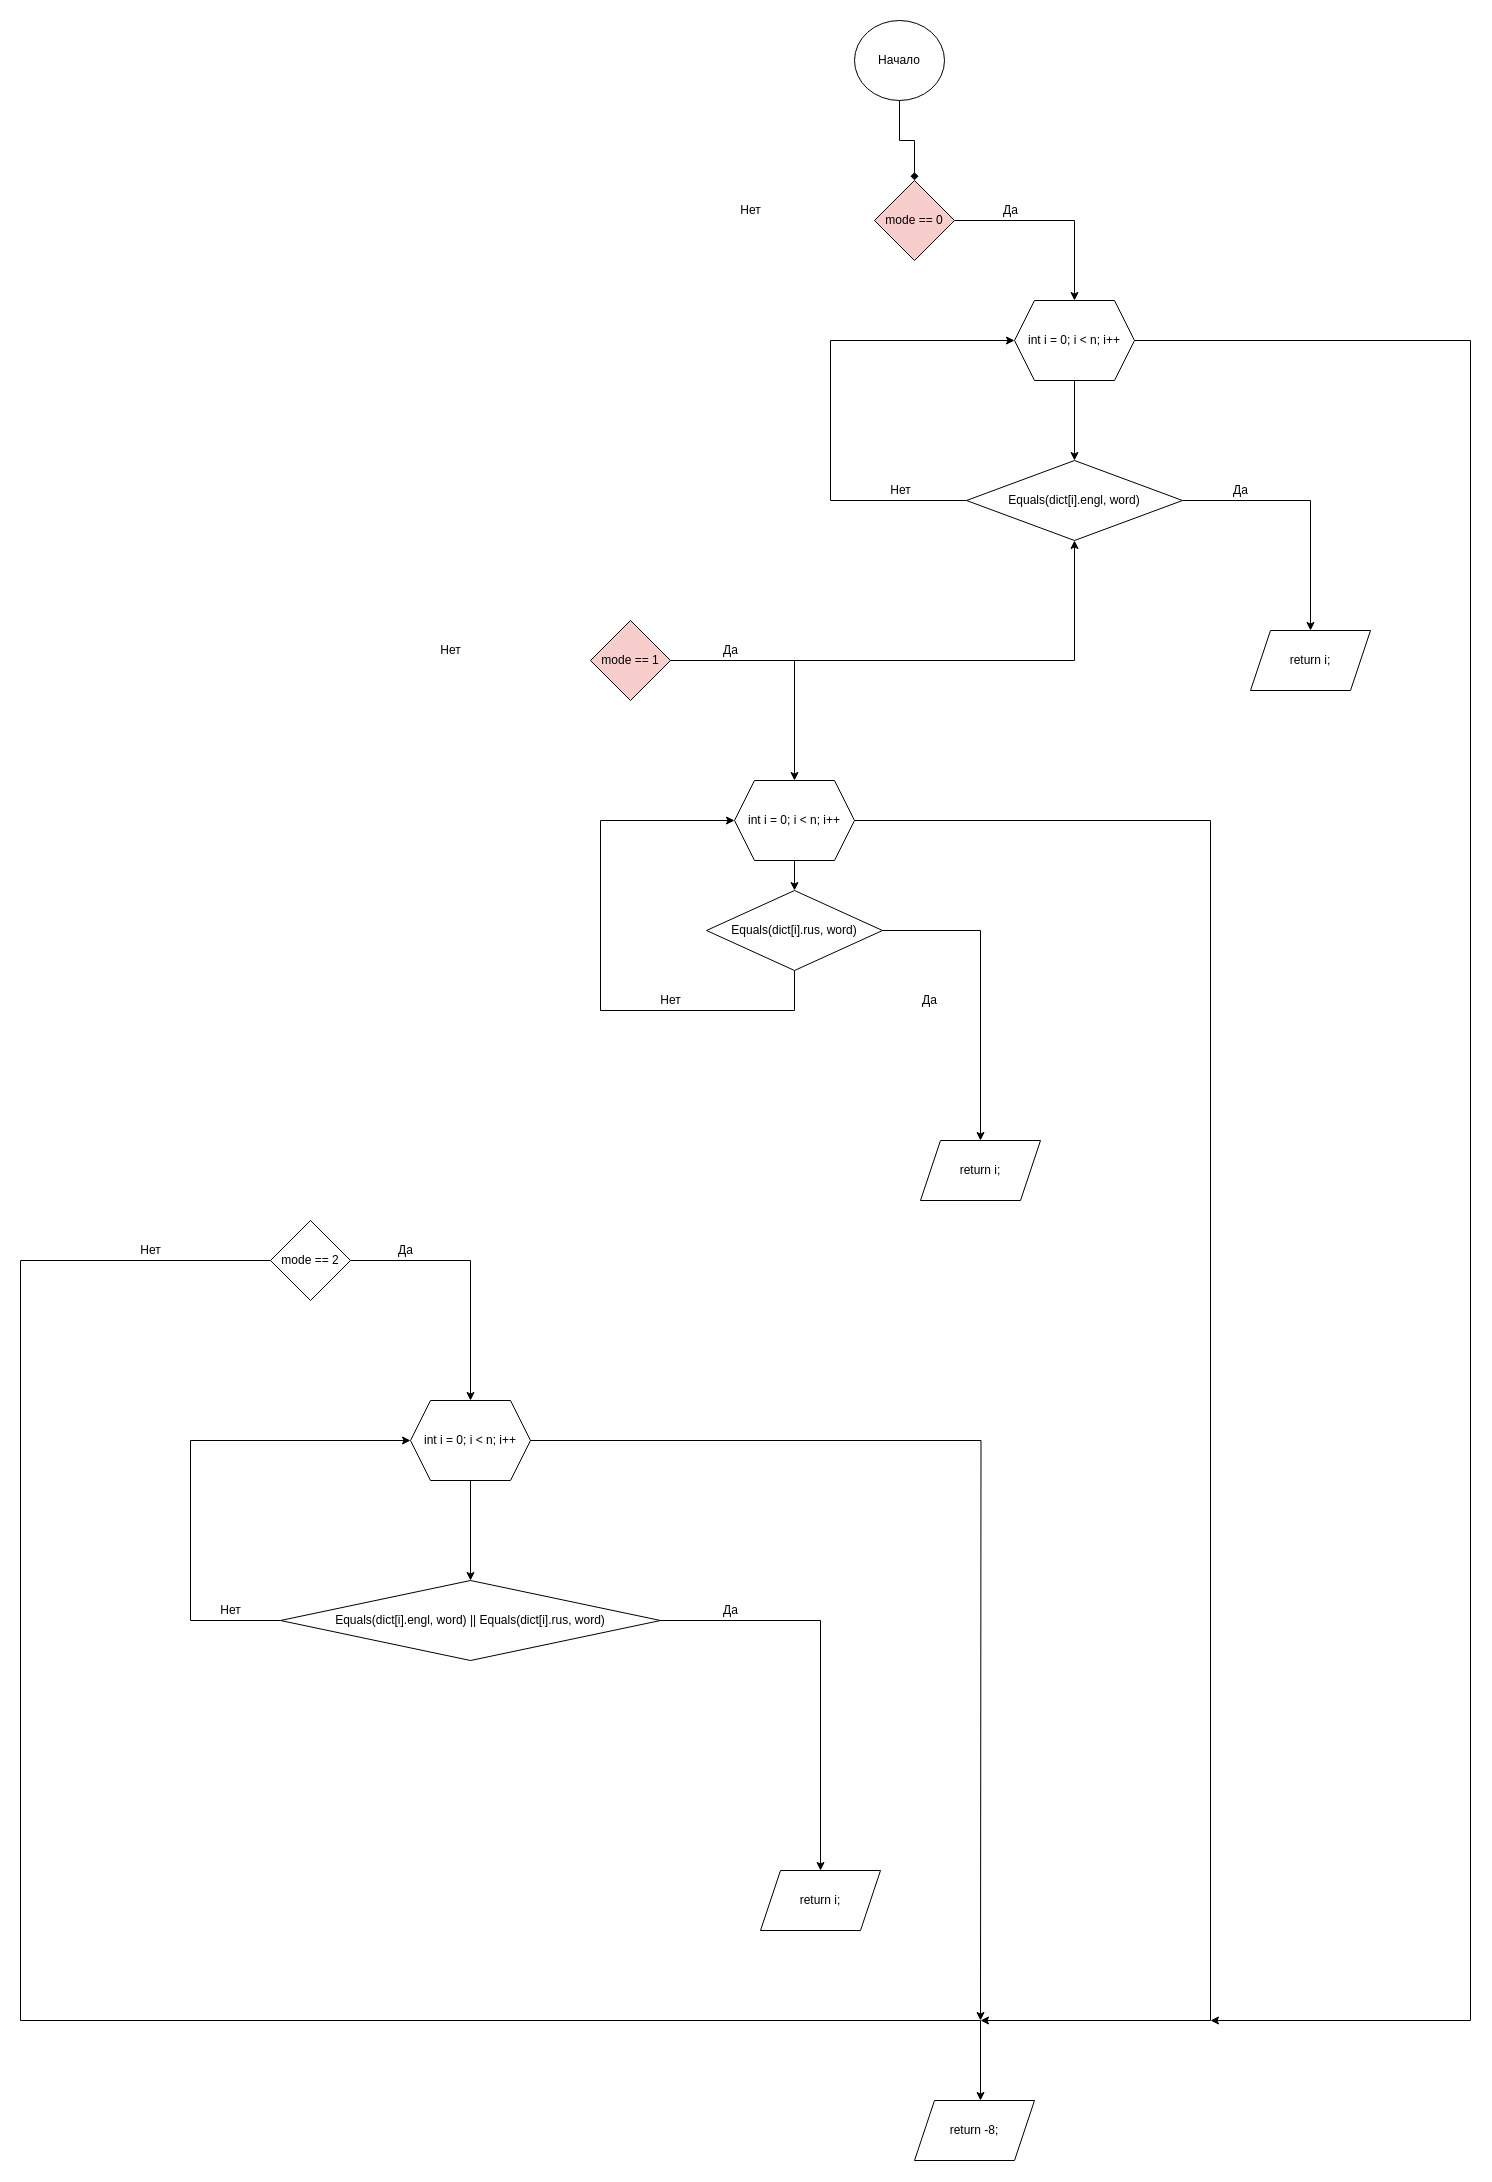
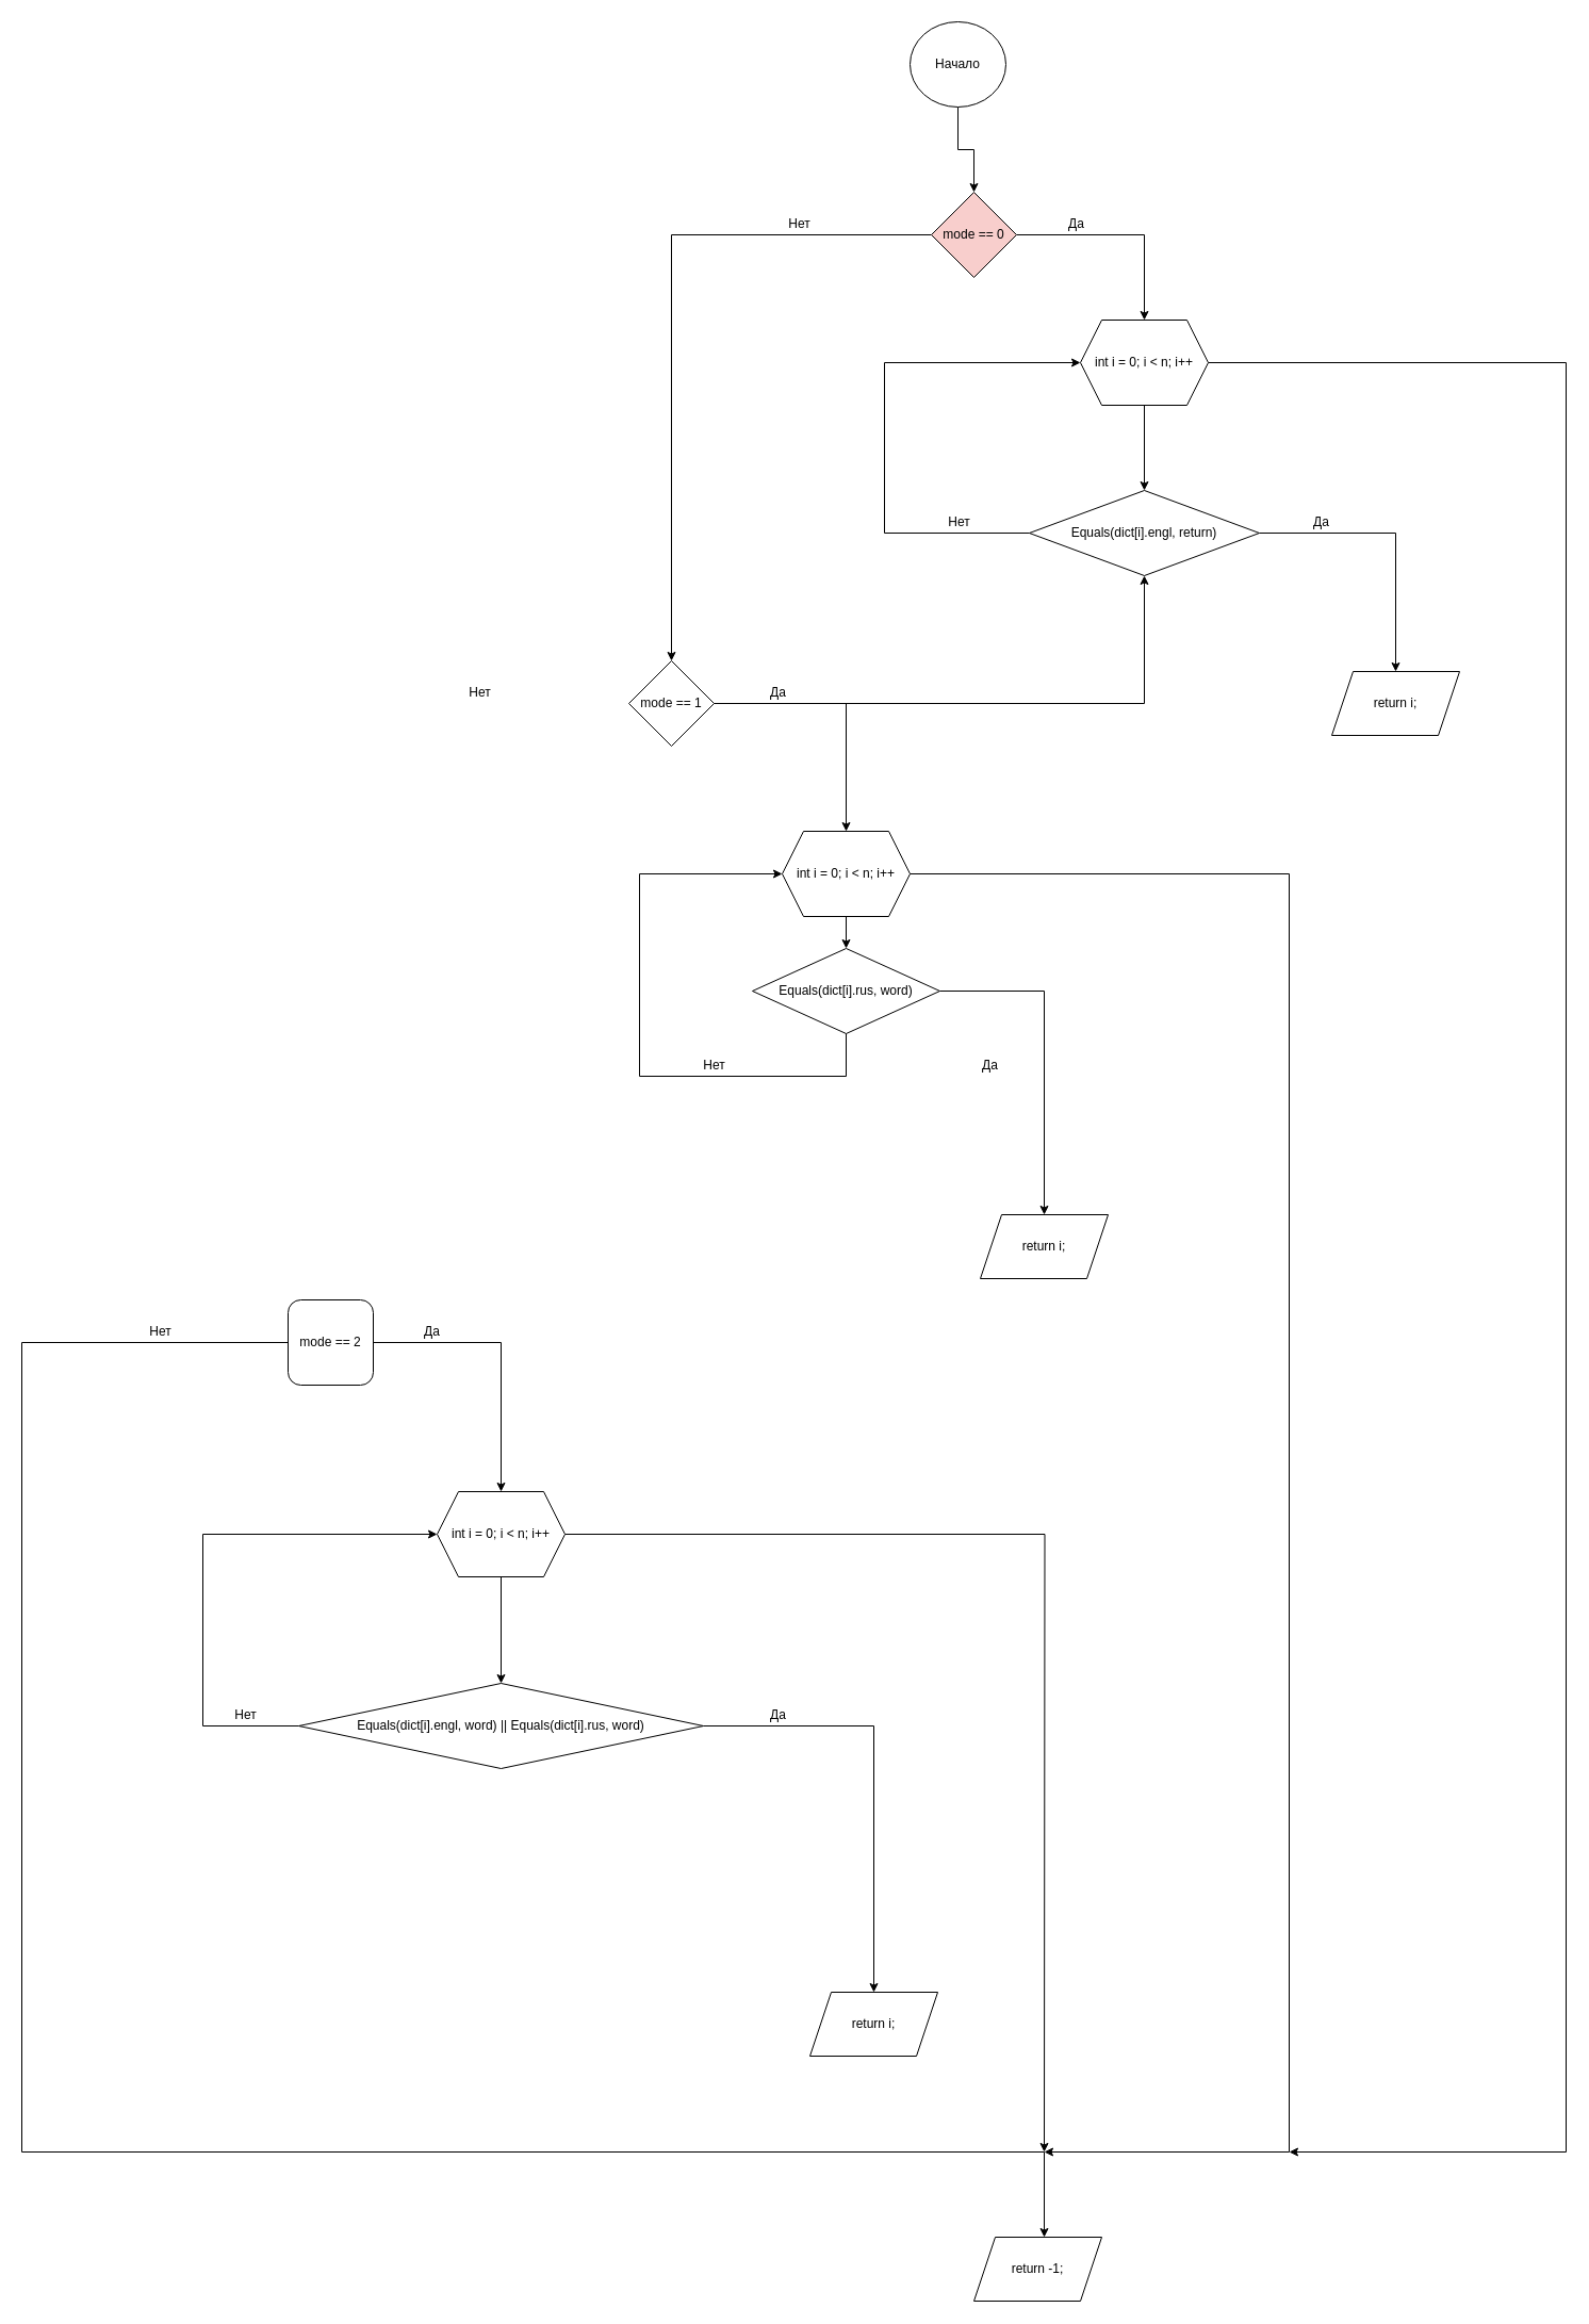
  <mxCell id="0" />
  <mxCell id="1" parent="0" />
- <mxCell id="2" value="" style="edgeStyle=orthogonalEdgeStyle;rounded=0;orthogonalLoop=1;jettySize=auto;html=1;endArrow=diamond;" edge="1" parent="1" source="3" target="6"><mxGeometry relative="1" as="geometry" /></mxCell>
+ <mxCell id="2" value="" style="edgeStyle=orthogonalEdgeStyle;rounded=0;orthogonalLoop=1;jettySize=auto;html=1;" edge="1" parent="1" source="3" target="6"><mxGeometry relative="1" as="geometry" /></mxCell>
  <mxCell id="3" value="Начало" style="ellipse;whiteSpace=wrap;html=1;" vertex="1" parent="1"><mxGeometry x="854" y="20" width="90" height="80" as="geometry" /></mxCell>
  <mxCell id="4" value="" style="edgeStyle=orthogonalEdgeStyle;rounded=0;orthogonalLoop=1;jettySize=auto;html=1;" edge="1" parent="1" source="6" target="9"><mxGeometry relative="1" as="geometry" /></mxCell>
+ <mxCell id="5" value="" style="edgeStyle=orthogonalEdgeStyle;rounded=0;orthogonalLoop=1;jettySize=auto;html=1;" edge="1" parent="1" source="6" target="19"><mxGeometry relative="1" as="geometry" /></mxCell>
  <mxCell id="6" value="mode == 0" style="rhombus;whiteSpace=wrap;html=1;fillColor=#f8cecc;" vertex="1" parent="1"><mxGeometry x="874" y="180" width="80" height="80" as="geometry" /></mxCell>
  <mxCell id="7" value="" style="edgeStyle=orthogonalEdgeStyle;rounded=0;orthogonalLoop=1;jettySize=auto;html=1;" edge="1" parent="1" source="9" target="13"><mxGeometry relative="1" as="geometry" /></mxCell>
  <mxCell id="8" style="edgeStyle=orthogonalEdgeStyle;rounded=0;orthogonalLoop=1;jettySize=auto;html=1;" edge="1" parent="1" source="9"><mxGeometry relative="1" as="geometry"><mxPoint x="1210" y="2020" as="targetPoint" /><Array as="points"><mxPoint x="1470" y="340" /><mxPoint x="1470" y="2020" /></Array></mxGeometry></mxCell>
  <mxCell id="9" value="int i = 0; i &lt; n; i++" style="shape=hexagon;perimeter=hexagonPerimeter2;whiteSpace=wrap;html=1;fixedSize=1;" vertex="1" parent="1"><mxGeometry x="1014" y="300" width="120" height="80" as="geometry" /></mxCell>
  <mxCell id="10" value="Да" style="text;html=1;align=center;verticalAlign=middle;resizable=0;points=[];autosize=1;strokeColor=none;fillColor=none;" vertex="1" parent="1"><mxGeometry x="995" y="200" width="30" height="20" as="geometry" /></mxCell>
  <mxCell id="11" value="" style="edgeStyle=orthogonalEdgeStyle;rounded=0;orthogonalLoop=1;jettySize=auto;html=1;" edge="1" parent="1" source="13" target="14"><mxGeometry relative="1" as="geometry" /></mxCell>
  <mxCell id="12" style="edgeStyle=orthogonalEdgeStyle;rounded=0;orthogonalLoop=1;jettySize=auto;html=1;entryX=0;entryY=0.5;entryDx=0;entryDy=0;" edge="1" parent="1" source="13" target="9"><mxGeometry relative="1" as="geometry"><Array as="points"><mxPoint x="830" y="500" /><mxPoint x="830" y="340" /></Array></mxGeometry></mxCell>
- <mxCell id="13" value="Equals(dict[i].engl, word)" style="rhombus;whiteSpace=wrap;html=1;" vertex="1" parent="1"><mxGeometry x="966" y="460" width="216" height="80" as="geometry" /></mxCell>
+ <mxCell id="13" value="Equals(dict[i].engl, return)" style="rhombus;whiteSpace=wrap;html=1;" vertex="1" parent="1"><mxGeometry x="966" y="460" width="216" height="80" as="geometry" /></mxCell>
  <mxCell id="14" value="return i;" style="shape=parallelogram;perimeter=parallelogramPerimeter;whiteSpace=wrap;html=1;fixedSize=1;" vertex="1" parent="1"><mxGeometry x="1250" y="630" width="120" height="60" as="geometry" /></mxCell>
  <mxCell id="15" value="Нет" style="text;html=1;align=center;verticalAlign=middle;resizable=0;points=[];autosize=1;strokeColor=none;fillColor=none;" vertex="1" parent="1"><mxGeometry x="880" y="480" width="40" height="20" as="geometry" /></mxCell>
  <mxCell id="16" value="Да" style="text;html=1;align=center;verticalAlign=middle;resizable=0;points=[];autosize=1;strokeColor=none;fillColor=none;" vertex="1" parent="1"><mxGeometry x="1225" y="480" width="30" height="20" as="geometry" /></mxCell>
  <mxCell id="17" value="" style="edgeStyle=orthogonalEdgeStyle;rounded=0;orthogonalLoop=1;jettySize=auto;html=1;" edge="1" parent="1" source="19" target="22"><mxGeometry relative="1" as="geometry" /></mxCell>
  <mxCell id="18" value="" style="edgeStyle=orthogonalEdgeStyle;rounded=0;orthogonalLoop=1;jettySize=auto;html=1;" edge="1" parent="1" source="19" target="13"><mxGeometry relative="1" as="geometry" /></mxCell>
- <mxCell id="19" value="mode == 1" style="rhombus;whiteSpace=wrap;html=1;fillColor=#f8cecc;" vertex="1" parent="1"><mxGeometry x="590" y="620" width="80" height="80" as="geometry" /></mxCell>
+ <mxCell id="19" value="mode == 1" style="rhombus;whiteSpace=wrap;html=1;" vertex="1" parent="1"><mxGeometry x="590" y="620" width="80" height="80" as="geometry" /></mxCell>
  <mxCell id="20" value="" style="edgeStyle=orthogonalEdgeStyle;rounded=0;orthogonalLoop=1;jettySize=auto;html=1;" edge="1" parent="1" source="22" target="25"><mxGeometry relative="1" as="geometry" /></mxCell>
  <mxCell id="21" style="edgeStyle=orthogonalEdgeStyle;rounded=0;orthogonalLoop=1;jettySize=auto;html=1;exitX=1;exitY=0.5;exitDx=0;exitDy=0;" edge="1" parent="1" source="22"><mxGeometry relative="1" as="geometry"><mxPoint x="980" y="2020" as="targetPoint" /><Array as="points"><mxPoint x="1210" y="820" /><mxPoint x="1210" y="2020" /></Array></mxGeometry></mxCell>
  <mxCell id="22" value="int i = 0; i &lt; n; i++" style="shape=hexagon;perimeter=hexagonPerimeter2;whiteSpace=wrap;html=1;fixedSize=1;" vertex="1" parent="1"><mxGeometry x="734" y="780" width="120" height="80" as="geometry" /></mxCell>
  <mxCell id="23" style="edgeStyle=orthogonalEdgeStyle;rounded=0;orthogonalLoop=1;jettySize=auto;html=1;entryX=0;entryY=0.5;entryDx=0;entryDy=0;" edge="1" parent="1" source="25" target="22"><mxGeometry relative="1" as="geometry"><Array as="points"><mxPoint x="600" y="1010" /><mxPoint x="600" y="820" /></Array></mxGeometry></mxCell>
  <mxCell id="24" value="" style="edgeStyle=orthogonalEdgeStyle;rounded=0;orthogonalLoop=1;jettySize=auto;html=1;" edge="1" parent="1" source="25" target="27"><mxGeometry relative="1" as="geometry" /></mxCell>
  <mxCell id="25" value="Equals(dict[i].rus, word)" style="rhombus;whiteSpace=wrap;html=1;" vertex="1" parent="1"><mxGeometry x="706" y="890" width="176" height="80" as="geometry" /></mxCell>
  <mxCell id="26" value="Нет" style="text;html=1;align=center;verticalAlign=middle;resizable=0;points=[];autosize=1;strokeColor=none;fillColor=none;" vertex="1" parent="1"><mxGeometry x="650" y="990" width="40" height="20" as="geometry" /></mxCell>
  <mxCell id="27" value="return i;" style="shape=parallelogram;perimeter=parallelogramPerimeter;whiteSpace=wrap;html=1;fixedSize=1;" vertex="1" parent="1"><mxGeometry x="920" y="1140" width="120" height="60" as="geometry" /></mxCell>
  <mxCell id="28" value="Да" style="text;html=1;align=center;verticalAlign=middle;resizable=0;points=[];autosize=1;strokeColor=none;fillColor=none;" vertex="1" parent="1"><mxGeometry x="715" y="640" width="30" height="20" as="geometry" /></mxCell>
  <mxCell id="29" value="Нет" style="text;html=1;align=center;verticalAlign=middle;resizable=0;points=[];autosize=1;strokeColor=none;fillColor=none;" vertex="1" parent="1"><mxGeometry x="730" y="200" width="40" height="20" as="geometry" /></mxCell>
  <mxCell id="30" value="" style="edgeStyle=orthogonalEdgeStyle;rounded=0;orthogonalLoop=1;jettySize=auto;html=1;" edge="1" parent="1" source="32" target="35"><mxGeometry relative="1" as="geometry" /></mxCell>
  <mxCell id="31" style="edgeStyle=orthogonalEdgeStyle;rounded=0;orthogonalLoop=1;jettySize=auto;html=1;" edge="1" parent="1" source="32"><mxGeometry relative="1" as="geometry"><mxPoint x="980" y="2100" as="targetPoint" /><Array as="points"><mxPoint x="20" y="1260" /><mxPoint x="20" y="2020" /></Array></mxGeometry></mxCell>
- <mxCell id="32" value="mode == 2" style="rhombus;whiteSpace=wrap;html=1;" vertex="1" parent="1"><mxGeometry x="270" y="1220" width="80" height="80" as="geometry" /></mxCell>
+ <mxCell id="32" value="mode == 2" style="whiteSpace=wrap;html=1;rounded=1;" vertex="1" parent="1"><mxGeometry x="270" y="1220" width="80" height="80" as="geometry" /></mxCell>
  <mxCell id="33" value="" style="edgeStyle=orthogonalEdgeStyle;rounded=0;orthogonalLoop=1;jettySize=auto;html=1;" edge="1" parent="1" source="35" target="38"><mxGeometry relative="1" as="geometry" /></mxCell>
  <mxCell id="34" style="edgeStyle=orthogonalEdgeStyle;rounded=0;orthogonalLoop=1;jettySize=auto;html=1;" edge="1" parent="1" source="35"><mxGeometry relative="1" as="geometry"><mxPoint x="980" y="2020" as="targetPoint" /></mxGeometry></mxCell>
  <mxCell id="35" value="int i = 0; i &lt; n; i++" style="shape=hexagon;perimeter=hexagonPerimeter2;whiteSpace=wrap;html=1;fixedSize=1;" vertex="1" parent="1"><mxGeometry x="410" y="1400" width="120" height="80" as="geometry" /></mxCell>
  <mxCell id="36" value="" style="edgeStyle=orthogonalEdgeStyle;rounded=0;orthogonalLoop=1;jettySize=auto;html=1;" edge="1" parent="1" source="38" target="39"><mxGeometry relative="1" as="geometry" /></mxCell>
  <mxCell id="37" style="edgeStyle=orthogonalEdgeStyle;rounded=0;orthogonalLoop=1;jettySize=auto;html=1;entryX=0;entryY=0.5;entryDx=0;entryDy=0;" edge="1" parent="1" source="38" target="35"><mxGeometry relative="1" as="geometry"><Array as="points"><mxPoint x="190" y="1620" /><mxPoint x="190" y="1440" /></Array></mxGeometry></mxCell>
  <mxCell id="38" value="Equals(dict[i].engl, word) || Equals(dict[i].rus, word)" style="rhombus;whiteSpace=wrap;html=1;" vertex="1" parent="1"><mxGeometry x="280" y="1580" width="380" height="80" as="geometry" /></mxCell>
  <mxCell id="39" value="return i;" style="shape=parallelogram;perimeter=parallelogramPerimeter;whiteSpace=wrap;html=1;fixedSize=1;" vertex="1" parent="1"><mxGeometry x="760" y="1870" width="120" height="60" as="geometry" /></mxCell>
- <mxCell id="40" value="return -8;" style="shape=parallelogram;perimeter=parallelogramPerimeter;whiteSpace=wrap;html=1;fixedSize=1;" vertex="1" parent="1"><mxGeometry x="914" y="2100" width="120" height="60" as="geometry" /></mxCell>
+ <mxCell id="40" value="return -1;" style="shape=parallelogram;perimeter=parallelogramPerimeter;whiteSpace=wrap;html=1;fixedSize=1;" vertex="1" parent="1"><mxGeometry x="914" y="2100" width="120" height="60" as="geometry" /></mxCell>
  <mxCell id="41" value="Нет" style="text;html=1;align=center;verticalAlign=middle;resizable=0;points=[];autosize=1;strokeColor=none;fillColor=none;" vertex="1" parent="1"><mxGeometry x="430" y="640" width="40" height="20" as="geometry" /></mxCell>
  <mxCell id="42" value="Да" style="text;html=1;align=center;verticalAlign=middle;resizable=0;points=[];autosize=1;strokeColor=none;fillColor=none;" vertex="1" parent="1"><mxGeometry x="914" y="990" width="30" height="20" as="geometry" /></mxCell>
  <mxCell id="43" value="Да" style="text;html=1;align=center;verticalAlign=middle;resizable=0;points=[];autosize=1;strokeColor=none;fillColor=none;" vertex="1" parent="1"><mxGeometry x="390" y="1240" width="30" height="20" as="geometry" /></mxCell>
  <mxCell id="44" value="Нет" style="text;html=1;align=center;verticalAlign=middle;resizable=0;points=[];autosize=1;strokeColor=none;fillColor=none;" vertex="1" parent="1"><mxGeometry x="130" y="1240" width="40" height="20" as="geometry" /></mxCell>
  <mxCell id="45" value="Да" style="text;html=1;align=center;verticalAlign=middle;resizable=0;points=[];autosize=1;strokeColor=none;fillColor=none;" vertex="1" parent="1"><mxGeometry x="715" y="1600" width="30" height="20" as="geometry" /></mxCell>
  <mxCell id="46" value="Нет" style="text;html=1;align=center;verticalAlign=middle;resizable=0;points=[];autosize=1;strokeColor=none;fillColor=none;" vertex="1" parent="1"><mxGeometry x="210" y="1600" width="40" height="20" as="geometry" /></mxCell>
